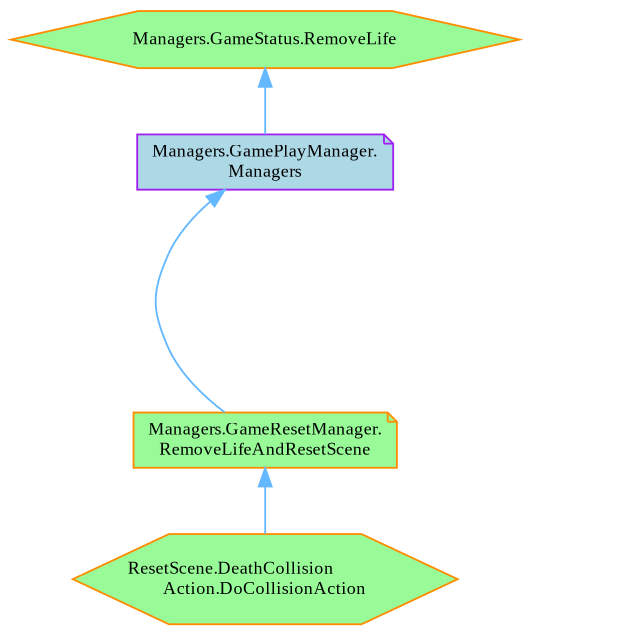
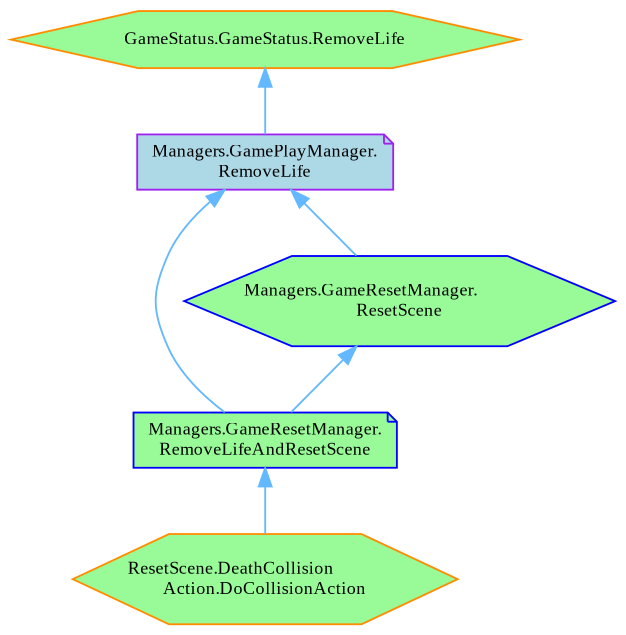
  digraph {
    fontname="Liberation Serif"
    rankdir=TB
    node [color=darkorange fillcolor=palegreen fontname="Liberation Serif" fontsize=10 shape=hexagon style=filled]
    edge [color=steelblue1 dir=back fontname="Liberation Serif" fontsize=10 labelfontname=Helvetica labelfontsize=10 style=solid]
-   n1 [fontcolor=black height=0.2 label="Managers.GameStatus.RemoveLife" width=0.4]
-   n2 [color=purple fillcolor=lightblue height=0.2 label="Managers.GamePlayManager.\lManagers" shape=note width=0.4]
-   n3 [height=0.2 label="Managers.GameResetManager.\lRemoveLifeAndResetScene" shape=note width=0.4]
+   n1 [fontcolor=black height=0.2 label="GameStatus.GameStatus.RemoveLife" width=0.4]
+   n2 [color=purple fillcolor=lightblue height=0.2 label="Managers.GamePlayManager.\lRemoveLife" shape=note width=0.4]
+   n3 [color=blue height=0.2 label="Managers.GameResetManager.\lRemoveLifeAndResetScene" shape=note width=0.4]
+   n4 [color=blue height=0.2 label="Managers.GameResetManager.\lResetScene" width=0.4]
    n5 [height=0.2 label="ResetScene.DeathCollision\lAction.DoCollisionAction" width=0.4]
    n1 -> n2
    n2 -> n3
+   n2 -> n4
    n3 -> n5
+   n4 -> n3
  }
